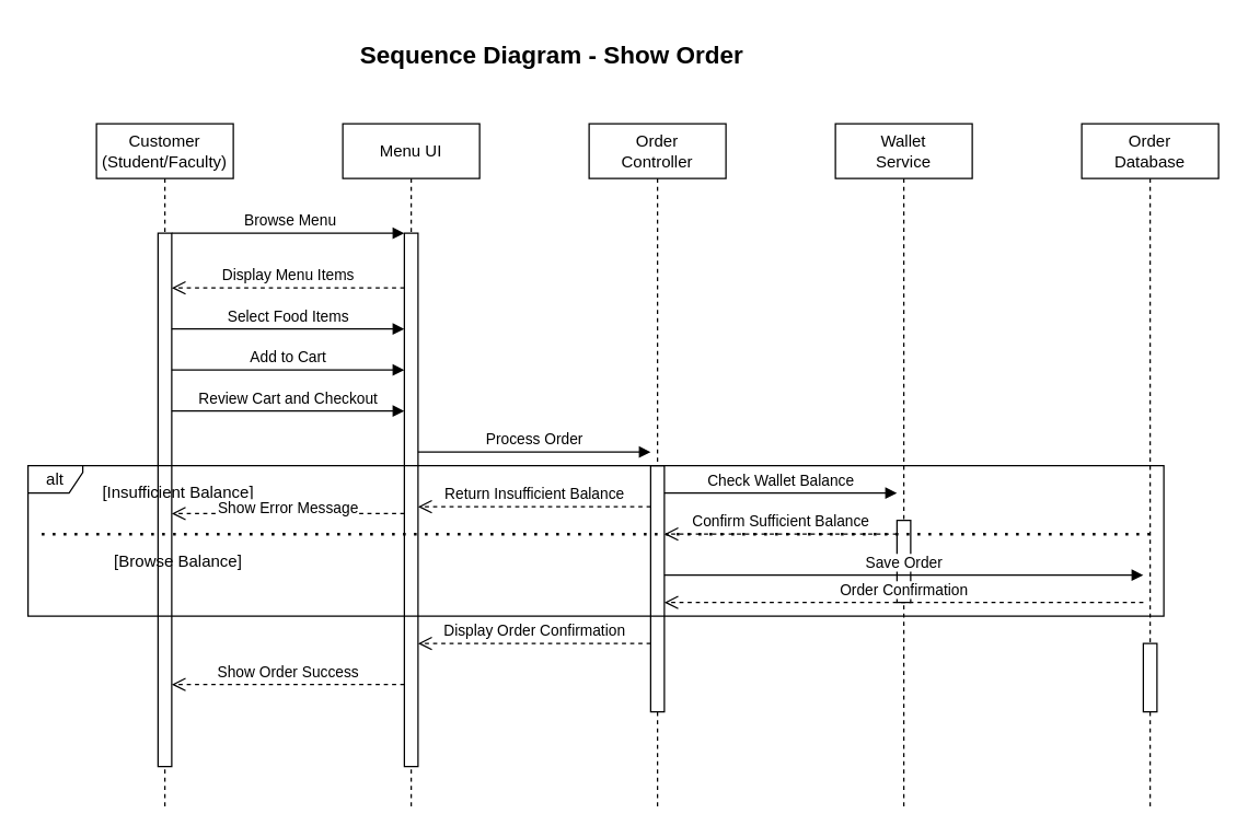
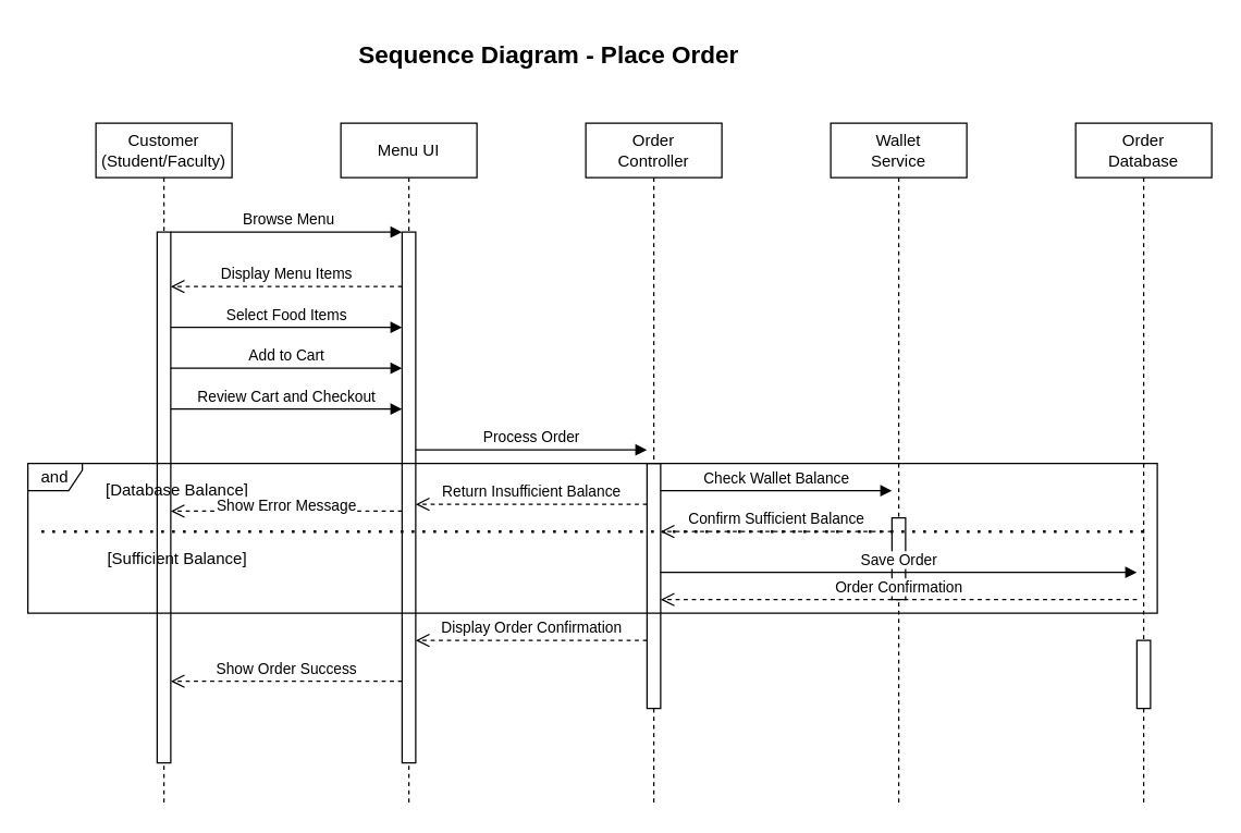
  <mxCell id="0" />
  <mxCell id="1" parent="0" />
  <mxCell id="2" value="Customer&#10;(Student/Faculty)" style="shape=umlLifeline;perimeter=lifelinePerimeter;whiteSpace=wrap;html=1;container=1;collapsible=0;recursiveResize=0;outlineConnect=0;" parent="1" vertex="1"><mxGeometry x="70" y="90" width="100" height="500" as="geometry" /></mxCell>
  <mxCell id="3" value="" style="html=1;points=[];perimeter=orthogonalPerimeter;" parent="2" vertex="1"><mxGeometry x="45" y="80" width="10" height="390" as="geometry" /></mxCell>
  <mxCell id="4" value="Menu UI" style="shape=umlLifeline;perimeter=lifelinePerimeter;whiteSpace=wrap;html=1;container=1;collapsible=0;recursiveResize=0;outlineConnect=0;" parent="1" vertex="1"><mxGeometry x="250" y="90" width="100" height="500" as="geometry" /></mxCell>
  <mxCell id="5" value="" style="html=1;points=[];perimeter=orthogonalPerimeter;" parent="4" vertex="1"><mxGeometry x="45" y="80" width="10" height="390" as="geometry" /></mxCell>
  <mxCell id="6" value="Order&#10;Controller" style="shape=umlLifeline;perimeter=lifelinePerimeter;whiteSpace=wrap;html=1;container=1;collapsible=0;recursiveResize=0;outlineConnect=0;" parent="1" vertex="1"><mxGeometry x="430" y="90" width="100" height="500" as="geometry" /></mxCell>
  <mxCell id="7" value="" style="html=1;points=[];perimeter=orthogonalPerimeter;" parent="6" vertex="1"><mxGeometry x="45" y="250" width="10" height="180" as="geometry" /></mxCell>
  <mxCell id="8" value="Wallet&#10;Service" style="shape=umlLifeline;perimeter=lifelinePerimeter;whiteSpace=wrap;html=1;container=1;collapsible=0;recursiveResize=0;outlineConnect=0;" parent="1" vertex="1"><mxGeometry x="610" y="90" width="100" height="500" as="geometry" /></mxCell>
  <mxCell id="9" value="" style="html=1;points=[];perimeter=orthogonalPerimeter;" parent="8" vertex="1"><mxGeometry x="45" y="290" width="10" height="60" as="geometry" /></mxCell>
  <mxCell id="10" value="Order&#10;Database" style="shape=umlLifeline;perimeter=lifelinePerimeter;whiteSpace=wrap;html=1;container=1;collapsible=0;recursiveResize=0;outlineConnect=0;" parent="1" vertex="1"><mxGeometry x="790" y="90" width="100" height="500" as="geometry" /></mxCell>
  <mxCell id="11" value="" style="html=1;points=[];perimeter=orthogonalPerimeter;" parent="10" vertex="1"><mxGeometry x="45" y="380" width="10" height="50" as="geometry" /></mxCell>
  <mxCell id="12" value="&amp;nbsp;Browse Menu" style="html=1;verticalAlign=bottom;endArrow=block;entryX=0;entryY=0;" parent="1" source="3" target="5" edge="1"><mxGeometry relative="1" as="geometry"><mxPoint x="180" y="170" as="sourcePoint" /></mxGeometry></mxCell>
  <mxCell id="13" value="Display Menu Items" style="html=1;verticalAlign=bottom;endArrow=open;dashed=1;endSize=8;" parent="1" edge="1"><mxGeometry relative="1" as="geometry"><mxPoint x="125" y="210" as="targetPoint" /><mxPoint x="295" y="210" as="sourcePoint" /></mxGeometry></mxCell>
  <mxCell id="14" value="Select Food Items" style="html=1;verticalAlign=bottom;endArrow=block;" parent="1" edge="1"><mxGeometry relative="1" as="geometry"><mxPoint x="125" y="240" as="sourcePoint" /><mxPoint x="295" y="240" as="targetPoint" /></mxGeometry></mxCell>
  <mxCell id="15" value="Add to Cart" style="html=1;verticalAlign=bottom;endArrow=block;" parent="1" edge="1"><mxGeometry relative="1" as="geometry"><mxPoint x="125" y="270" as="sourcePoint" /><mxPoint x="295" y="270" as="targetPoint" /></mxGeometry></mxCell>
  <mxCell id="16" value="Review Cart and Checkout" style="html=1;verticalAlign=bottom;endArrow=block;" parent="1" edge="1"><mxGeometry relative="1" as="geometry"><mxPoint x="125" y="300" as="sourcePoint" /><mxPoint x="295" y="300" as="targetPoint" /></mxGeometry></mxCell>
  <mxCell id="17" value="Process Order" style="html=1;verticalAlign=bottom;endArrow=block;" parent="1" edge="1"><mxGeometry relative="1" as="geometry"><mxPoint x="305" y="330" as="sourcePoint" /><mxPoint x="475" y="330" as="targetPoint" /></mxGeometry></mxCell>
  <mxCell id="18" value="Check Wallet Balance" style="html=1;verticalAlign=bottom;endArrow=block;" parent="1" edge="1"><mxGeometry relative="1" as="geometry"><mxPoint x="485" y="360" as="sourcePoint" /><mxPoint x="655" y="360" as="targetPoint" /></mxGeometry></mxCell>
  <mxCell id="19" value="Confirm Sufficient Balance" style="html=1;verticalAlign=bottom;endArrow=open;dashed=1;endSize=8;" parent="1" edge="1"><mxGeometry relative="1" as="geometry"><mxPoint x="485" y="390" as="targetPoint" /><mxPoint x="655" y="390" as="sourcePoint" /></mxGeometry></mxCell>
  <mxCell id="20" value="Save Order" style="html=1;verticalAlign=bottom;endArrow=block;" parent="1" edge="1"><mxGeometry relative="1" as="geometry"><mxPoint x="485" y="420" as="sourcePoint" /><mxPoint x="835" y="420" as="targetPoint" /></mxGeometry></mxCell>
  <mxCell id="21" value="Order Confirmation" style="html=1;verticalAlign=bottom;endArrow=open;dashed=1;endSize=8;" parent="1" edge="1"><mxGeometry relative="1" as="geometry"><mxPoint x="485" y="440" as="targetPoint" /><mxPoint x="835" y="440" as="sourcePoint" /></mxGeometry></mxCell>
  <mxCell id="22" value="Display Order Confirmation" style="html=1;verticalAlign=bottom;endArrow=open;dashed=1;endSize=8;" parent="1" edge="1"><mxGeometry relative="1" as="geometry"><mxPoint x="305" y="470" as="targetPoint" /><mxPoint x="475" y="470" as="sourcePoint" /></mxGeometry></mxCell>
  <mxCell id="23" value="Show Order Success" style="html=1;verticalAlign=bottom;endArrow=open;dashed=1;endSize=8;" parent="1" edge="1"><mxGeometry relative="1" as="geometry"><mxPoint x="125" y="500" as="targetPoint" /><mxPoint x="295" y="500" as="sourcePoint" /></mxGeometry></mxCell>
- <mxCell id="24" value="alt" style="shape=umlFrame;whiteSpace=wrap;html=1;width=40;height=20;" parent="1" vertex="1"><mxGeometry x="20" y="340" width="830" height="110" as="geometry" /></mxCell>
- <mxCell id="25" value="[Insufficient Balance]" style="text;html=1;strokeColor=none;fillColor=none;align=center;verticalAlign=middle;whiteSpace=wrap;rounded=0;" parent="1" vertex="1"><mxGeometry x="70" y="350" width="120" height="20" as="geometry" /></mxCell>
+ <mxCell id="24" value="and" style="shape=umlFrame;whiteSpace=wrap;html=1;width=40;height=20;" parent="1" vertex="1"><mxGeometry x="20" y="340" width="830" height="110" as="geometry" /></mxCell>
+ <mxCell id="25" value="[Database Balance]" style="text;html=1;strokeColor=none;fillColor=none;align=center;verticalAlign=middle;whiteSpace=wrap;rounded=0;" parent="1" vertex="1"><mxGeometry x="70" y="350" width="120" height="20" as="geometry" /></mxCell>
  <mxCell id="26" value="" style="endArrow=none;dashed=1;html=1;dashPattern=1 3;strokeWidth=2;" parent="1" edge="1"><mxGeometry width="50" height="50" relative="1" as="geometry"><mxPoint x="30" y="390" as="sourcePoint" /><mxPoint x="840" y="390" as="targetPoint" /></mxGeometry></mxCell>
  <mxCell id="27" value="Return Insufficient Balance" style="html=1;verticalAlign=bottom;endArrow=open;dashed=1;endSize=8;" parent="1" edge="1"><mxGeometry relative="1" as="geometry"><mxPoint x="305" y="370" as="targetPoint" /><mxPoint x="475" y="370" as="sourcePoint" /></mxGeometry></mxCell>
  <mxCell id="28" value="Show Error Message" style="html=1;verticalAlign=bottom;endArrow=open;dashed=1;endSize=8;" parent="1" edge="1"><mxGeometry y="5" relative="1" as="geometry"><mxPoint x="125" y="375" as="targetPoint" /><mxPoint x="295" y="375" as="sourcePoint" /><mxPoint as="offset" /></mxGeometry></mxCell>
- <mxCell id="29" value="[Browse Balance]" style="text;html=1;strokeColor=none;fillColor=none;align=center;verticalAlign=middle;whiteSpace=wrap;rounded=0;" parent="1" vertex="1"><mxGeometry x="70" y="400" width="120" height="20" as="geometry" /></mxCell>
- <mxCell id="30" value="&lt;b&gt;&lt;font style=&quot;font-size: 18px;&quot;&gt;Sequence Diagram - Show Order&amp;nbsp;&lt;/font&gt;&lt;/b&gt;" style="text;html=1;align=center;verticalAlign=middle;resizable=0;points=[];autosize=1;strokeColor=none;fillColor=none;" vertex="1" parent="1"><mxGeometry x="250" y="20" width="310" height="40" as="geometry" /></mxCell>
+ <mxCell id="29" value="[Sufficient Balance]" style="text;html=1;strokeColor=none;fillColor=none;align=center;verticalAlign=middle;whiteSpace=wrap;rounded=0;" parent="1" vertex="1"><mxGeometry x="70" y="400" width="120" height="20" as="geometry" /></mxCell>
+ <mxCell id="30" value="&lt;b&gt;&lt;font style=&quot;font-size: 18px;&quot;&gt;Sequence Diagram - Place Order&amp;nbsp;&lt;/font&gt;&lt;/b&gt;" style="text;html=1;align=center;verticalAlign=middle;resizable=0;points=[];autosize=1;strokeColor=none;fillColor=none;" vertex="1" parent="1"><mxGeometry x="250" y="20" width="310" height="40" as="geometry" /></mxCell>
